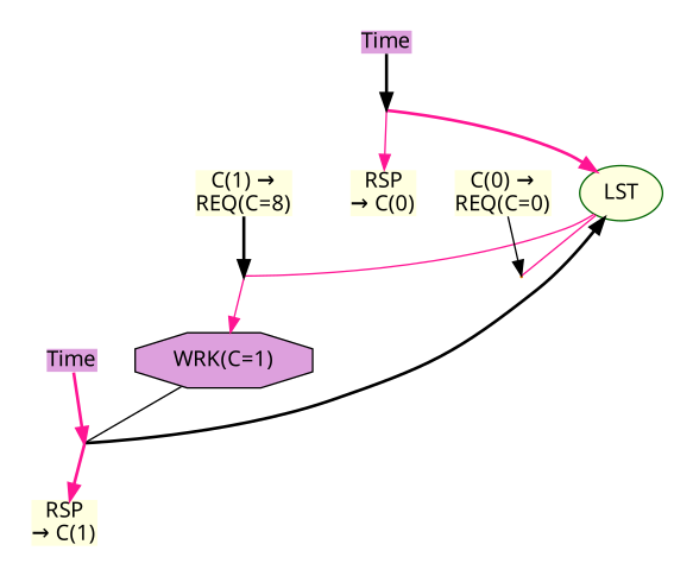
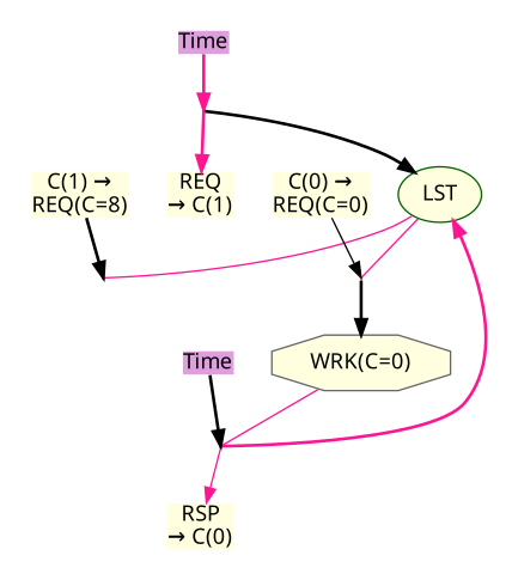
  digraph {
    color=white
    fontname="sans-serif"
    node [color=gray40 fillcolor=lightyellow fontname="sans-serif" shape=plain style=filled]
    edge [arrowhead=normal color=deeppink direction=forward fontname="sans-serif" style=solid]
    n1 [color=darkgreen label=LST shape=ellipse]
    T_0_18446744073709551615 [color=darkorange height=0.015 shape=point width=0.015]
+   n3 [label="WRK(C=0)" shape=octagon]
    n4 [color=black label="C(0) &#8594;\nREQ(C=0)"]
    T_1_18446744073709551615 [fillcolor=plum height=0.015 shape=point width=0.015]
-   n6 [color=black fillcolor=plum label="WRK(C=1)" shape=octagon]
    n7 [color=black label="C(1) &#8594;\nREQ(C=8)"]
    T_2_18446744073709551615 [fillcolor=plum height=0.015 shape=point width=0.015]
    n9 [label="RSP\n&#8594; C(0)"]
    n10 [color=black fillcolor=plum label=Time]
    T_3_18446744073709551615 [fillcolor=plum height=0.015 shape=point width=0.015]
-   n12 [color=darkorange label="RSP\n&#8594; C(1)"]
+   n12 [color=darkorange label="REQ\n&#8594; C(1)"]
    n13 [color=black fillcolor=plum label=Time]
    subgraph cluster_1 {
      n1
      T_0_18446744073709551615
+     n3
      n4
    }
    subgraph cluster_2 {
      T_1_18446744073709551615
-     n6
      n7
    }
    subgraph cluster_3 {
      T_2_18446744073709551615
      n9
      n10
    }
    subgraph cluster_4 {
      T_3_18446744073709551615
      n12
      n13
    }
    n1 -> T_0_18446744073709551615 [arrowhead=none]
    n1 -> T_1_18446744073709551615 [arrowhead=none]
+   T_0_18446744073709551615 -> n3 [color=black style=bold arrowhead="" direction=""]
+   n3 -> T_2_18446744073709551615 [arrowhead=none]
    n4 -> T_0_18446744073709551615 [color=black]
-   T_1_18446744073709551615 -> n6 [arrowhead="" direction=""]
-   n6 -> T_3_18446744073709551615 [arrowhead=none color=black]
    n7 -> T_1_18446744073709551615 [color=black style=bold]
    T_2_18446744073709551615 -> n1 [style=bold arrowhead="" direction=""]
    T_2_18446744073709551615 -> n9
    n10 -> T_2_18446744073709551615 [color=black style=bold]
    T_3_18446744073709551615 -> n1 [color=black style=bold arrowhead="" direction=""]
    T_3_18446744073709551615 -> n12 [style=bold]
    n13 -> T_3_18446744073709551615 [style=bold]
  }
